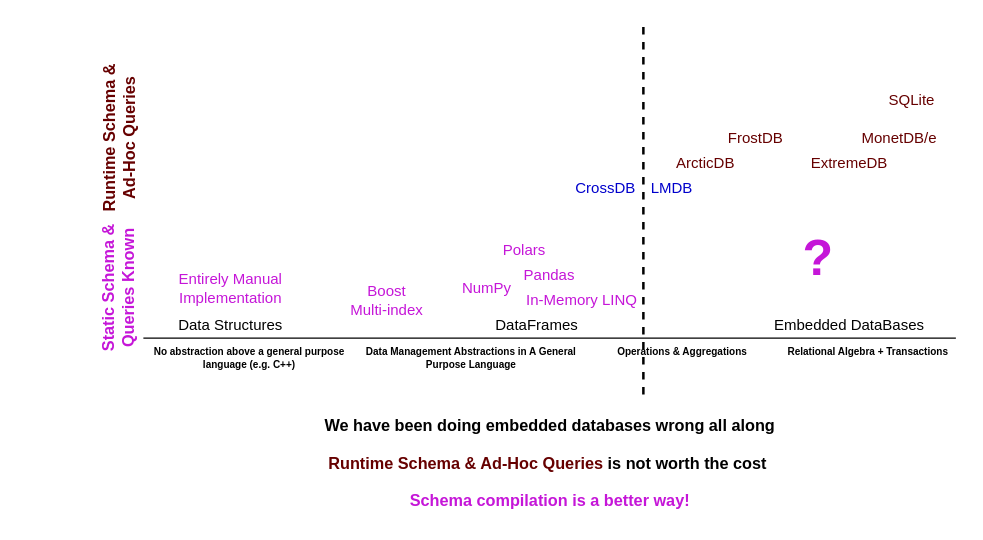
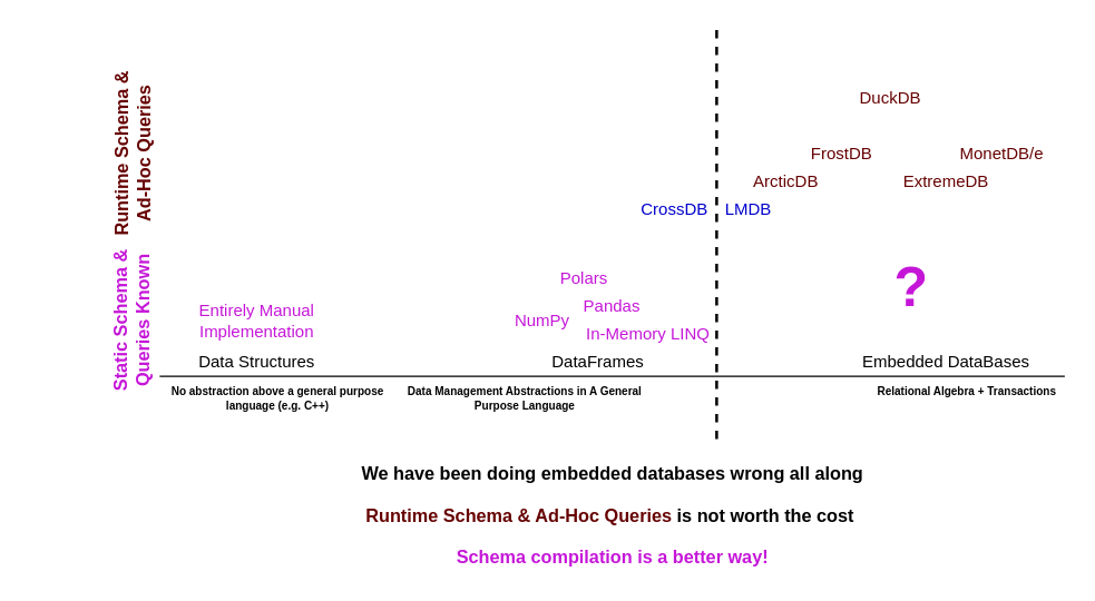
  <mxCell id="0" />
  <mxCell id="1" parent="0" />
  <mxCell id="2" value="" style="endArrow=none;dashed=1;html=1;strokeWidth=2;fontSize=13;fontColor=#C516D8;" parent="1" edge="1"><mxGeometry width="50" height="50" relative="1" as="geometry"><mxPoint x="514" y="315" as="sourcePoint" /><mxPoint x="514" y="20" as="targetPoint" /></mxGeometry></mxCell>
  <mxCell id="3" value="" style="endArrow=none;html=1;exitX=0;exitY=0;exitDx=0;exitDy=0;" parent="1" source="5" edge="1"><mxGeometry width="50" height="50" relative="1" as="geometry"><mxPoint x="-56" y="270" as="sourcePoint" /><mxPoint x="764" y="270" as="targetPoint" /></mxGeometry></mxCell>
  <mxCell id="4" value="Relational Algebra + Transactions" style="text;html=1;strokeColor=none;fillColor=none;align=center;verticalAlign=top;whiteSpace=wrap;rounded=0;fontSize=8;fontStyle=1;fontColor=#000000;" parent="1" vertex="1"><mxGeometry x="624" y="270" width="140" height="30" as="geometry" /></mxCell>
  <mxCell id="5" value="No abstraction above a general purpose language (e.g. C++)" style="text;html=1;strokeColor=none;fillColor=none;align=center;verticalAlign=top;whiteSpace=wrap;rounded=0;fontSize=8;fontStyle=1;fontColor=#000000;" parent="1" vertex="1"><mxGeometry x="114" y="270" width="170" height="30" as="geometry" /></mxCell>
  <mxCell id="6" value="Data Management Abstractions in A General Purpose Language" style="text;html=1;strokeColor=none;fillColor=none;align=center;verticalAlign=top;whiteSpace=wrap;rounded=0;fontSize=8;fontStyle=1;fontColor=#000000;" parent="1" vertex="1"><mxGeometry x="289" y="270" width="175" height="30" as="geometry" /></mxCell>
  <mxCell id="7" value="Data Structures" style="text;html=1;strokeColor=none;fillColor=none;align=center;verticalAlign=middle;whiteSpace=wrap;rounded=0;fontColor=#000000;" parent="1" vertex="1"><mxGeometry x="114" y="250" width="140" height="20" as="geometry" /></mxCell>
  <mxCell id="8" value="DataFrames" style="text;html=1;strokeColor=none;fillColor=none;align=center;verticalAlign=middle;whiteSpace=wrap;rounded=0;fontColor=#000000;" parent="1" vertex="1"><mxGeometry x="394" y="250" width="70" height="20" as="geometry" /></mxCell>
  <mxCell id="9" value="Embedded DataBases" style="text;html=1;strokeColor=none;fillColor=none;align=center;verticalAlign=middle;whiteSpace=wrap;rounded=0;fontColor=#000000;" parent="1" vertex="1"><mxGeometry x="614" y="250" width="130" height="20" as="geometry" /></mxCell>
  <mxCell id="10" value="Entirely Manual Implementation" style="text;html=1;strokeColor=none;fillColor=none;align=center;verticalAlign=middle;whiteSpace=wrap;rounded=0;fontColor=#C516D8;" parent="1" vertex="1"><mxGeometry x="114" y="220" width="140" height="20" as="geometry" /></mxCell>
  <mxCell id="11" value="In-Memory LINQ" style="text;html=1;strokeColor=none;fillColor=none;align=center;verticalAlign=middle;whiteSpace=wrap;rounded=0;fontColor=#C516D8;" parent="1" vertex="1"><mxGeometry x="414" y="230" width="101.5" height="20" as="geometry" /></mxCell>
  <mxCell id="12" value="Polars" style="text;html=1;strokeColor=none;fillColor=none;align=center;verticalAlign=middle;whiteSpace=wrap;rounded=0;fontColor=#C516D8;" parent="1" vertex="1"><mxGeometry x="394" y="190" width="50" height="20" as="geometry" /></mxCell>
  <mxCell id="13" value="Pandas" style="text;html=1;strokeColor=none;fillColor=none;align=center;verticalAlign=middle;whiteSpace=wrap;rounded=0;fontColor=#C516D8;" parent="1" vertex="1"><mxGeometry x="414" y="210" width="50" height="20" as="geometry" /></mxCell>
  <mxCell id="14" value="LMDB" style="text;html=1;strokeColor=none;fillColor=none;align=center;verticalAlign=middle;whiteSpace=wrap;rounded=0;fontColor=#0000CC;" parent="1" vertex="1"><mxGeometry x="511.5" y="140" width="50" height="20" as="geometry" /></mxCell>
- <mxCell id="15" value="SQLite" style="text;html=1;strokeColor=none;fillColor=none;align=center;verticalAlign=middle;whiteSpace=wrap;rounded=0;fontColor=#660000;" parent="1" vertex="1"><mxGeometry x="704" y="70" width="50" height="20" as="geometry" /></mxCell>
+ <mxCell id="16" value="DuckDB" style="text;html=1;strokeColor=none;fillColor=none;align=center;verticalAlign=middle;whiteSpace=wrap;rounded=0;fontColor=#660000;" parent="1" vertex="1"><mxGeometry x="614" y="60" width="50" height="20" as="geometry" /></mxCell>
  <mxCell id="17" value="MonetDB/e" style="text;html=1;strokeColor=none;fillColor=none;align=center;verticalAlign=middle;whiteSpace=wrap;rounded=0;fontColor=#660000;" parent="1" vertex="1"><mxGeometry x="694" y="100" width="50" height="20" as="geometry" /></mxCell>
  <mxCell id="18" value="FrostDB" style="text;html=1;strokeColor=none;fillColor=none;align=center;verticalAlign=middle;whiteSpace=wrap;rounded=0;fontColor=#660000;" parent="1" vertex="1"><mxGeometry x="579" y="100" width="50" height="20" as="geometry" /></mxCell>
  <mxCell id="19" value="NumPy" style="text;html=1;strokeColor=none;fillColor=none;align=center;verticalAlign=middle;whiteSpace=wrap;rounded=0;fontColor=#C516D8;" parent="1" vertex="1"><mxGeometry x="364" y="220" width="50" height="20" as="geometry" /></mxCell>
  <mxCell id="20" value="CrossDB" style="text;html=1;strokeColor=none;fillColor=none;align=center;verticalAlign=middle;whiteSpace=wrap;rounded=0;fontColor=#0000CC;" parent="1" vertex="1"><mxGeometry x="454" y="140" width="60" height="20" as="geometry" /></mxCell>
- <mxCell id="21" value="Boost&lt;br&gt;Multi-index" style="text;html=1;strokeColor=none;fillColor=none;align=center;verticalAlign=middle;whiteSpace=wrap;rounded=0;fontColor=#C516D8;" parent="1" vertex="1"><mxGeometry x="269" y="230" width="80" height="20" as="geometry" /></mxCell>
- <mxCell id="22" value="Operations &amp;amp; Aggregations&amp;nbsp;" style="text;html=1;strokeColor=none;fillColor=none;align=center;verticalAlign=top;whiteSpace=wrap;rounded=0;fontSize=8;fontStyle=1;fontColor=#000000;" parent="1" vertex="1"><mxGeometry x="489" y="270" width="115" height="20" as="geometry" /></mxCell>
  <mxCell id="23" value="Static Schema &amp;amp; &lt;br&gt;Queries Known" style="text;html=1;strokeColor=none;fillColor=none;align=center;verticalAlign=middle;whiteSpace=wrap;rounded=0;fontColor=#C516D8;fontStyle=1;fontSize=13;rotation=-90;" parent="1" vertex="1"><mxGeometry x="34" y="220" width="120" height="20" as="geometry" /></mxCell>
  <mxCell id="24" value="&lt;font color=&quot;#660000&quot; style=&quot;font-size: 13px;&quot;&gt;Runtime Schema &amp;amp; &lt;br&gt;Ad-Hoc Queries&lt;/font&gt;" style="text;html=1;strokeColor=none;fillColor=none;align=center;verticalAlign=middle;whiteSpace=wrap;rounded=0;fontColor=#C516D8;fontStyle=1;fontSize=13;rotation=-90;" parent="1" vertex="1"><mxGeometry x="20.06" y="100" width="148.94" height="20" as="geometry" /></mxCell>
  <mxCell id="25" value="&lt;font style=&quot;font-size: 13px;&quot;&gt;We have been doing embedded databases wrong all along&lt;/font&gt;" style="text;html=1;strokeColor=none;fillColor=none;align=center;verticalAlign=middle;whiteSpace=wrap;rounded=0;fontColor=#000000;fontStyle=1;fontSize=13;" parent="1" vertex="1"><mxGeometry x="169" y="330" width="540.64" height="20" as="geometry" /></mxCell>
  <mxCell id="26" value="&lt;font color=&quot;#660000&quot; style=&quot;font-size: 13px;&quot;&gt;Runtime Schema &amp;amp; Ad-Hoc Queries &lt;/font&gt;&lt;font color=&quot;#000000&quot; style=&quot;font-size: 13px;&quot;&gt;is not worth the cost&lt;/font&gt;&lt;font color=&quot;#660000&quot; style=&quot;font-size: 13px;&quot;&gt;&amp;nbsp;&lt;/font&gt;" style="text;html=1;strokeColor=none;fillColor=none;align=center;verticalAlign=middle;whiteSpace=wrap;rounded=0;fontColor=#C516D8;fontStyle=1;fontSize=13;" parent="1" vertex="1"><mxGeometry x="169" y="360" width="540.64" height="20" as="geometry" /></mxCell>
  <mxCell id="27" value="&lt;font style=&quot;font-size: 13px;&quot;&gt;Schema compilation is a better way!&lt;/font&gt;" style="text;html=1;strokeColor=none;fillColor=none;align=center;verticalAlign=middle;whiteSpace=wrap;rounded=0;fontColor=#C516D8;fontStyle=1;fontSize=13;" parent="1" vertex="1"><mxGeometry x="169" y="390" width="540.64" height="20" as="geometry" /></mxCell>
  <mxCell id="28" value="ExtremeDB" style="text;html=1;strokeColor=none;fillColor=none;align=center;verticalAlign=middle;whiteSpace=wrap;rounded=0;fontColor=#660000;" vertex="1" parent="1"><mxGeometry x="654" y="120" width="50" height="20" as="geometry" /></mxCell>
  <mxCell id="29" value="ArcticDB" style="text;html=1;strokeColor=none;fillColor=none;align=center;verticalAlign=middle;whiteSpace=wrap;rounded=0;fontColor=#660000;" vertex="1" parent="1"><mxGeometry x="539" y="120" width="50" height="20" as="geometry" /></mxCell>
  <mxCell id="30" value="&lt;font style=&quot;font-size: 40px;&quot;&gt;&lt;b style=&quot;font-size: 40px;&quot;&gt;?&lt;/b&gt;&lt;/font&gt;" style="text;html=1;strokeColor=none;fillColor=none;align=center;verticalAlign=middle;whiteSpace=wrap;rounded=0;fontSize=40;fontColor=#C516D8;" vertex="1" parent="1"><mxGeometry x="624" y="190" width="60" height="30" as="geometry" /></mxCell>
